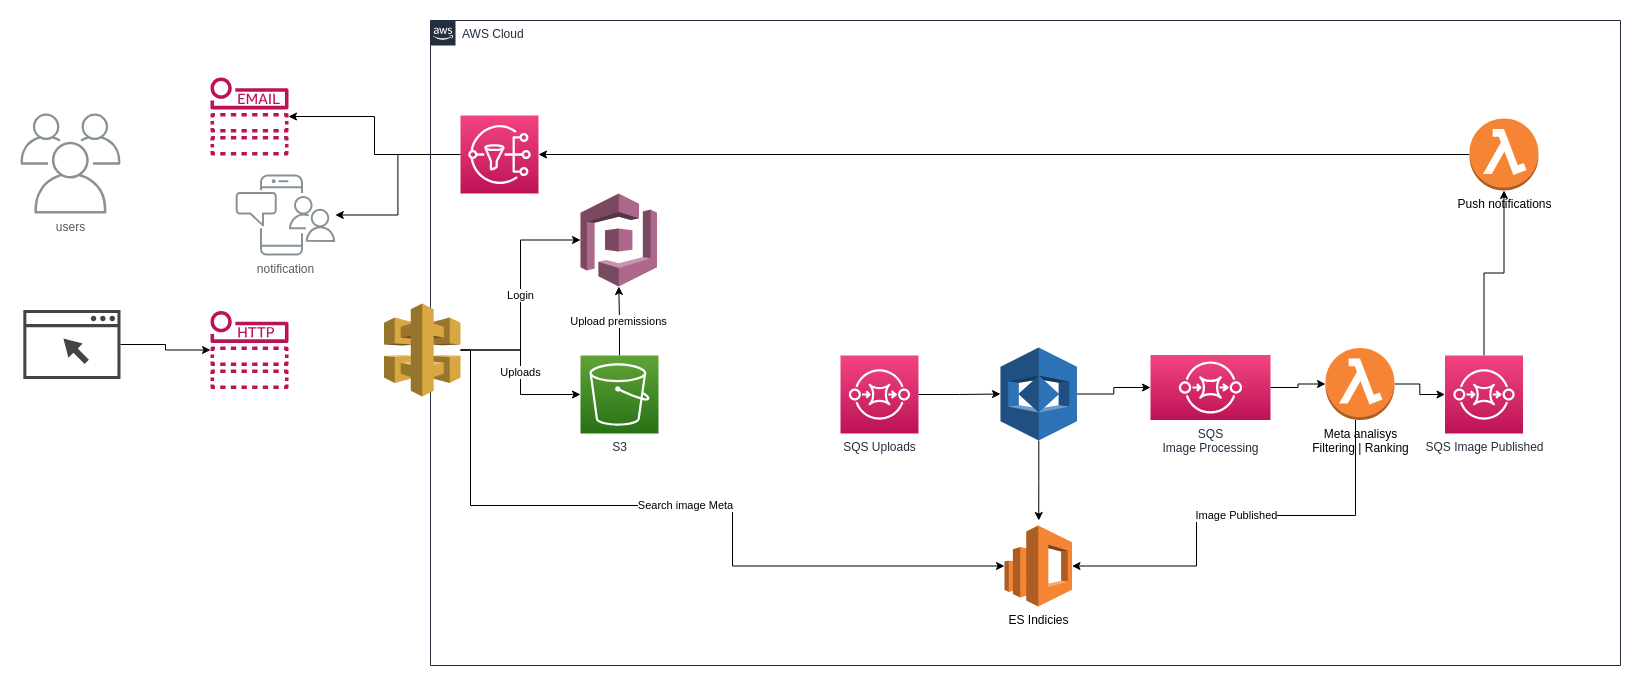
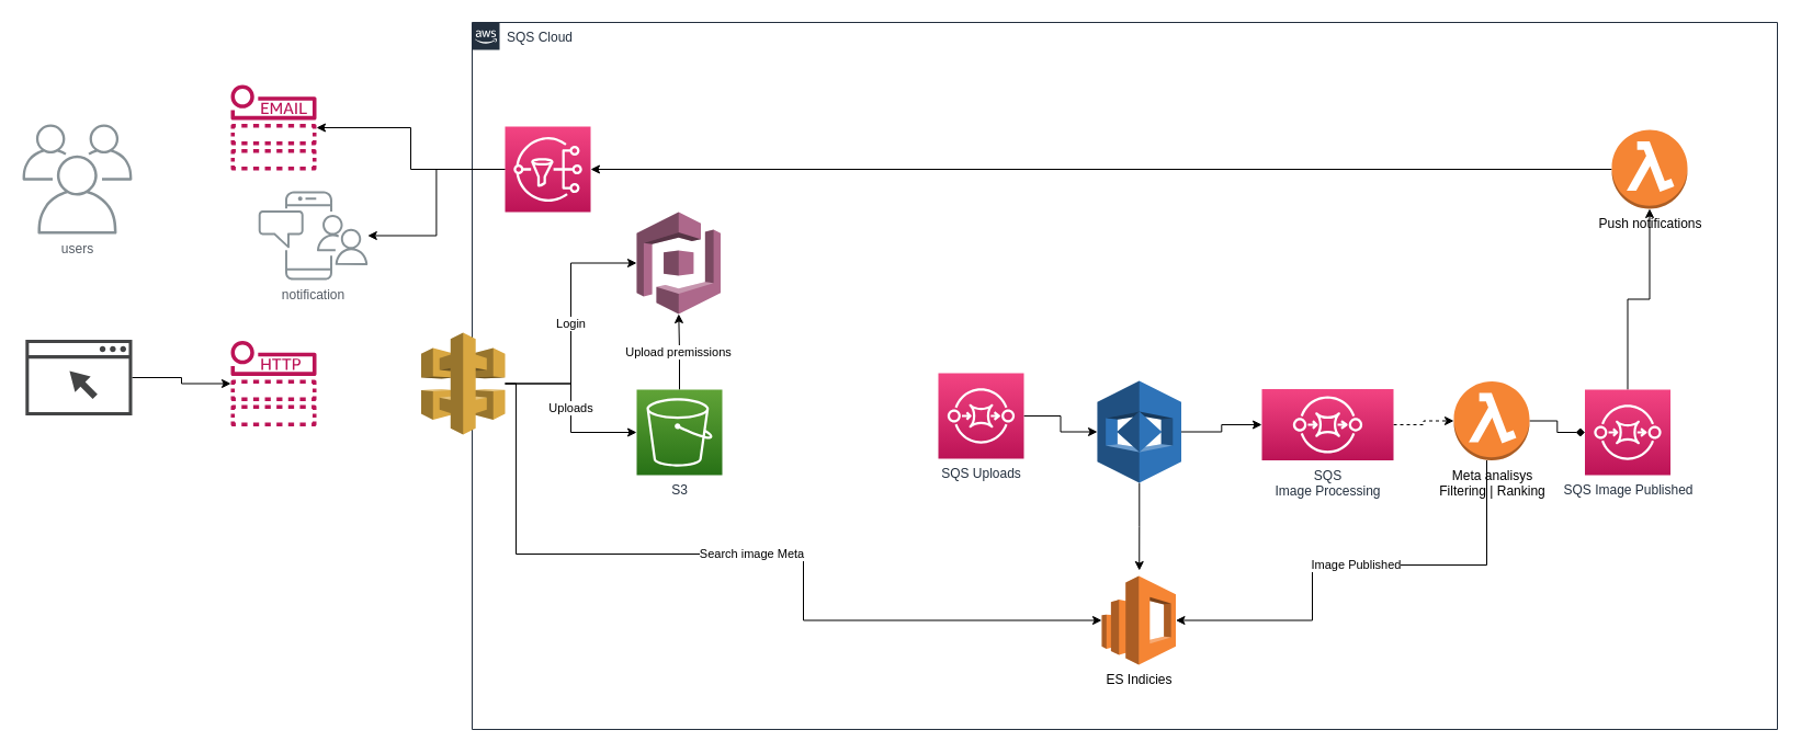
  <mxCell id="0" />
  <mxCell id="1" parent="0" />
- <mxCell id="2" value="AWS Cloud" style="points=[[0,0],[0.25,0],[0.5,0],[0.75,0],[1,0],[1,0.25],[1,0.5],[1,0.75],[1,1],[0.75,1],[0.5,1],[0.25,1],[0,1],[0,0.75],[0,0.5],[0,0.25]];outlineConnect=0;gradientColor=none;html=1;whiteSpace=wrap;fontSize=12;fontStyle=0;shape=mxgraph.aws4.group;grIcon=mxgraph.aws4.group_aws_cloud_alt;strokeColor=#232F3E;fillColor=none;verticalAlign=top;align=left;spacingLeft=30;fontColor=#232F3E;dashed=0;" vertex="1" parent="1"><mxGeometry x="430" y="20" width="1190" height="645" as="geometry" /></mxCell>
+ <mxCell id="2" value="SQS Cloud" style="points=[[0,0],[0.25,0],[0.5,0],[0.75,0],[1,0],[1,0.25],[1,0.5],[1,0.75],[1,1],[0.75,1],[0.5,1],[0.25,1],[0,1],[0,0.75],[0,0.5],[0,0.25]];outlineConnect=0;gradientColor=none;html=1;whiteSpace=wrap;fontSize=12;fontStyle=0;shape=mxgraph.aws4.group;grIcon=mxgraph.aws4.group_aws_cloud_alt;strokeColor=#232F3E;fillColor=none;verticalAlign=top;align=left;spacingLeft=30;fontColor=#232F3E;dashed=0;" vertex="1" parent="1"><mxGeometry x="430" y="20" width="1190" height="645" as="geometry" /></mxCell>
  <mxCell id="3" style="edgeStyle=orthogonalEdgeStyle;rounded=0;orthogonalLoop=1;jettySize=auto;html=1;" edge="1" parent="1" source="4" target="25"><mxGeometry relative="1" as="geometry" /></mxCell>
- <mxCell id="4" value="SQS Uploads" style="outlineConnect=0;fontColor=#232F3E;gradientColor=#F34482;gradientDirection=north;fillColor=#BC1356;strokeColor=#ffffff;dashed=0;verticalLabelPosition=bottom;verticalAlign=top;align=center;html=1;fontSize=12;fontStyle=0;aspect=fixed;shape=mxgraph.aws4.resourceIcon;resIcon=mxgraph.aws4.sqs;" vertex="1" parent="1"><mxGeometry x="840" y="355" width="78" height="78" as="geometry" /></mxCell>
+ <mxCell id="4" value="SQS Uploads" style="outlineConnect=0;fontColor=#232F3E;gradientColor=#F34482;gradientDirection=north;fillColor=#BC1356;strokeColor=#ffffff;dashed=0;verticalLabelPosition=bottom;verticalAlign=top;align=center;html=1;fontSize=12;fontStyle=0;aspect=fixed;shape=mxgraph.aws4.resourceIcon;resIcon=mxgraph.aws4.sqs;" vertex="1" parent="1"><mxGeometry x="855" y="340" width="78" height="78" as="geometry" /></mxCell>
  <mxCell id="5" style="edgeStyle=orthogonalEdgeStyle;rounded=0;orthogonalLoop=1;jettySize=auto;html=1;" edge="1" parent="1" source="7" target="8"><mxGeometry relative="1" as="geometry" /></mxCell>
  <mxCell id="6" style="edgeStyle=orthogonalEdgeStyle;rounded=0;orthogonalLoop=1;jettySize=auto;html=1;" edge="1" parent="1" source="7" target="13"><mxGeometry relative="1" as="geometry" /></mxCell>
  <mxCell id="7" value="" style="outlineConnect=0;fontColor=#232F3E;gradientColor=#F34482;gradientDirection=north;fillColor=#BC1356;strokeColor=#ffffff;dashed=0;verticalLabelPosition=bottom;verticalAlign=top;align=center;html=1;fontSize=12;fontStyle=0;aspect=fixed;shape=mxgraph.aws4.resourceIcon;resIcon=mxgraph.aws4.sns;" vertex="1" parent="1"><mxGeometry x="460" y="115" width="78" height="78" as="geometry" /></mxCell>
  <mxCell id="8" value="" style="outlineConnect=0;fontColor=#232F3E;gradientColor=none;fillColor=#BC1356;strokeColor=none;dashed=0;verticalLabelPosition=bottom;verticalAlign=top;align=center;html=1;fontSize=12;fontStyle=0;aspect=fixed;pointerEvents=1;shape=mxgraph.aws4.email_notification;" vertex="1" parent="1"><mxGeometry x="210" y="77" width="78" height="78" as="geometry" /></mxCell>
  <mxCell id="9" value="" style="outlineConnect=0;fontColor=#232F3E;gradientColor=none;fillColor=#BC1356;strokeColor=none;dashed=0;verticalLabelPosition=bottom;verticalAlign=top;align=center;html=1;fontSize=12;fontStyle=0;aspect=fixed;pointerEvents=1;shape=mxgraph.aws4.http_notification;" vertex="1" parent="1"><mxGeometry x="210" y="310.5" width="78" height="78" as="geometry" /></mxCell>
  <mxCell id="10" value="Upload premissions" style="edgeStyle=orthogonalEdgeStyle;rounded=0;orthogonalLoop=1;jettySize=auto;html=1;" edge="1" parent="1" source="11" target="16"><mxGeometry relative="1" as="geometry" /></mxCell>
  <mxCell id="11" value="S3" style="outlineConnect=0;fontColor=#232F3E;gradientColor=#60A337;gradientDirection=north;fillColor=#277116;strokeColor=#ffffff;dashed=0;verticalLabelPosition=bottom;verticalAlign=top;align=center;html=1;fontSize=12;fontStyle=0;aspect=fixed;shape=mxgraph.aws4.resourceIcon;resIcon=mxgraph.aws4.s3;" vertex="1" parent="1"><mxGeometry x="580" y="355" width="78" height="78" as="geometry" /></mxCell>
  <mxCell id="12" value="users" style="outlineConnect=0;gradientColor=none;fontColor=#545B64;strokeColor=none;fillColor=#879196;dashed=0;verticalLabelPosition=bottom;verticalAlign=top;align=center;html=1;fontSize=12;fontStyle=0;aspect=fixed;shape=mxgraph.aws4.illustration_users;pointerEvents=1" vertex="1" parent="1"><mxGeometry x="20" y="113" width="100" height="100" as="geometry" /></mxCell>
  <mxCell id="13" value="notification" style="outlineConnect=0;gradientColor=none;fontColor=#545B64;strokeColor=none;fillColor=#879196;dashed=0;verticalLabelPosition=bottom;verticalAlign=top;align=center;html=1;fontSize=12;fontStyle=0;aspect=fixed;shape=mxgraph.aws4.illustration_notification;pointerEvents=1" vertex="1" parent="1"><mxGeometry x="235" y="174" width="100" height="81" as="geometry" /></mxCell>
  <mxCell id="14" style="edgeStyle=orthogonalEdgeStyle;rounded=0;orthogonalLoop=1;jettySize=auto;html=1;" edge="1" parent="1" source="15" target="9"><mxGeometry relative="1" as="geometry" /></mxCell>
  <mxCell id="15" value="" style="pointerEvents=1;shadow=0;dashed=0;html=1;strokeColor=none;fillColor=#434445;aspect=fixed;labelPosition=center;verticalLabelPosition=bottom;verticalAlign=top;align=center;outlineConnect=0;shape=mxgraph.vvd.web_browser;" vertex="1" parent="1"><mxGeometry x="22.82" y="309.5" width="97.18" height="69" as="geometry" /></mxCell>
  <mxCell id="16" value="" style="outlineConnect=0;dashed=0;verticalLabelPosition=bottom;verticalAlign=top;align=center;html=1;shape=mxgraph.aws3.cognito;fillColor=#AD688B;gradientColor=none;" vertex="1" parent="1"><mxGeometry x="580" y="193" width="76.5" height="93" as="geometry" /></mxCell>
  <mxCell id="17" value="Login" style="edgeStyle=orthogonalEdgeStyle;rounded=0;orthogonalLoop=1;jettySize=auto;html=1;entryX=0;entryY=0.5;entryDx=0;entryDy=0;entryPerimeter=0;" edge="1" parent="1" source="20" target="16"><mxGeometry relative="1" as="geometry" /></mxCell>
  <mxCell id="18" value="Uploads" style="edgeStyle=orthogonalEdgeStyle;rounded=0;orthogonalLoop=1;jettySize=auto;html=1;" edge="1" parent="1" source="20" target="11"><mxGeometry relative="1" as="geometry" /></mxCell>
  <mxCell id="19" value="Search image Meta" style="edgeStyle=orthogonalEdgeStyle;rounded=0;orthogonalLoop=1;jettySize=auto;html=1;entryX=0;entryY=0.5;entryDx=0;entryDy=0;entryPerimeter=0;" edge="1" parent="1" source="20" target="26"><mxGeometry relative="1" as="geometry"><Array as="points"><mxPoint x="470" y="350" /><mxPoint x="470" y="505" /><mxPoint x="732" y="505" /><mxPoint x="732" y="566" /></Array></mxGeometry></mxCell>
  <mxCell id="20" value="" style="outlineConnect=0;dashed=0;verticalLabelPosition=bottom;verticalAlign=top;align=center;html=1;shape=mxgraph.aws3.api_gateway;fillColor=#D9A741;gradientColor=none;" vertex="1" parent="1"><mxGeometry x="383.5" y="303" width="76.5" height="93" as="geometry" /></mxCell>
- <mxCell id="21" style="edgeStyle=orthogonalEdgeStyle;rounded=0;orthogonalLoop=1;jettySize=auto;html=1;" edge="1" parent="1" source="22" target="29"><mxGeometry relative="1" as="geometry" /></mxCell>
+ <mxCell id="21" style="edgeStyle=orthogonalEdgeStyle;rounded=0;orthogonalLoop=1;jettySize=auto;html=1;dashed=1;" edge="1" parent="1" source="22" target="29"><mxGeometry relative="1" as="geometry" /></mxCell>
  <mxCell id="22" value="SQS&lt;br&gt;Image Processing" style="outlineConnect=0;fontColor=#232F3E;gradientColor=#F34482;gradientDirection=north;fillColor=#BC1356;strokeColor=#ffffff;dashed=0;verticalLabelPosition=bottom;verticalAlign=top;align=center;html=1;fontSize=12;fontStyle=0;aspect=fixed;shape=mxgraph.aws4.resourceIcon;resIcon=mxgraph.aws4.sqs;" vertex="1" parent="1"><mxGeometry x="1150" y="354.5" width="120" height="65" as="geometry" /></mxCell>
  <mxCell id="23" style="edgeStyle=orthogonalEdgeStyle;rounded=0;orthogonalLoop=1;jettySize=auto;html=1;" edge="1" parent="1" source="25" target="22"><mxGeometry relative="1" as="geometry" /></mxCell>
  <mxCell id="24" value="" style="edgeStyle=orthogonalEdgeStyle;rounded=0;orthogonalLoop=1;jettySize=auto;html=1;" edge="1" parent="1" source="25"><mxGeometry relative="1" as="geometry"><mxPoint x="1038.25" y="520" as="targetPoint" /></mxGeometry></mxCell>
  <mxCell id="25" value="" style="outlineConnect=0;dashed=0;verticalLabelPosition=bottom;verticalAlign=top;align=center;html=1;shape=mxgraph.aws3.rekognition;fillColor=#2E73B8;gradientColor=none;" vertex="1" parent="1"><mxGeometry x="1000" y="347" width="76.5" height="93" as="geometry" /></mxCell>
  <mxCell id="26" value="ES Indicies" style="outlineConnect=0;dashed=0;verticalLabelPosition=bottom;verticalAlign=top;align=center;html=1;shape=mxgraph.aws3.elasticsearch_service;fillColor=#F58534;gradientColor=none;" vertex="1" parent="1"><mxGeometry x="1004" y="525" width="67.5" height="81" as="geometry" /></mxCell>
  <mxCell id="27" value="Image Published" style="edgeStyle=orthogonalEdgeStyle;rounded=0;orthogonalLoop=1;jettySize=auto;html=1;entryX=1;entryY=0.5;entryDx=0;entryDy=0;entryPerimeter=0;" edge="1" parent="1" source="29" target="26"><mxGeometry relative="1" as="geometry"><Array as="points"><mxPoint x="1355" y="515" /><mxPoint x="1196" y="515" /><mxPoint x="1196" y="566" /></Array></mxGeometry></mxCell>
- <mxCell id="28" style="edgeStyle=orthogonalEdgeStyle;rounded=0;orthogonalLoop=1;jettySize=auto;html=1;" edge="1" parent="1" source="29" target="31"><mxGeometry relative="1" as="geometry" /></mxCell>
+ <mxCell id="28" style="edgeStyle=orthogonalEdgeStyle;rounded=0;orthogonalLoop=1;jettySize=auto;html=1;endArrow=diamond;" edge="1" parent="1" source="29" target="31"><mxGeometry relative="1" as="geometry" /></mxCell>
  <mxCell id="29" value="Meta analisys&lt;br&gt;Filtering | Ranking" style="outlineConnect=0;dashed=0;verticalLabelPosition=bottom;verticalAlign=top;align=center;html=1;shape=mxgraph.aws3.lambda_function;fillColor=#F58534;gradientColor=none;" vertex="1" parent="1"><mxGeometry x="1325" y="347.5" width="69" height="72" as="geometry" /></mxCell>
  <mxCell id="30" style="edgeStyle=orthogonalEdgeStyle;rounded=0;orthogonalLoop=1;jettySize=auto;html=1;" edge="1" parent="1" source="31" target="33"><mxGeometry relative="1" as="geometry" /></mxCell>
  <mxCell id="31" value="SQS Image Published" style="outlineConnect=0;fontColor=#232F3E;gradientColor=#F34482;gradientDirection=north;fillColor=#BC1356;strokeColor=#ffffff;dashed=0;verticalLabelPosition=bottom;verticalAlign=top;align=center;html=1;fontSize=12;fontStyle=0;aspect=fixed;shape=mxgraph.aws4.resourceIcon;resIcon=mxgraph.aws4.sqs;" vertex="1" parent="1"><mxGeometry x="1444.5" y="355" width="78" height="78" as="geometry" /></mxCell>
  <mxCell id="32" style="edgeStyle=orthogonalEdgeStyle;rounded=0;orthogonalLoop=1;jettySize=auto;html=1;" edge="1" parent="1" source="33" target="7"><mxGeometry relative="1" as="geometry" /></mxCell>
  <mxCell id="33" value="Push notifications" style="outlineConnect=0;dashed=0;verticalLabelPosition=bottom;verticalAlign=top;align=center;html=1;shape=mxgraph.aws3.lambda_function;fillColor=#F58534;gradientColor=none;" vertex="1" parent="1"><mxGeometry x="1469" y="118" width="69" height="72" as="geometry" /></mxCell>
